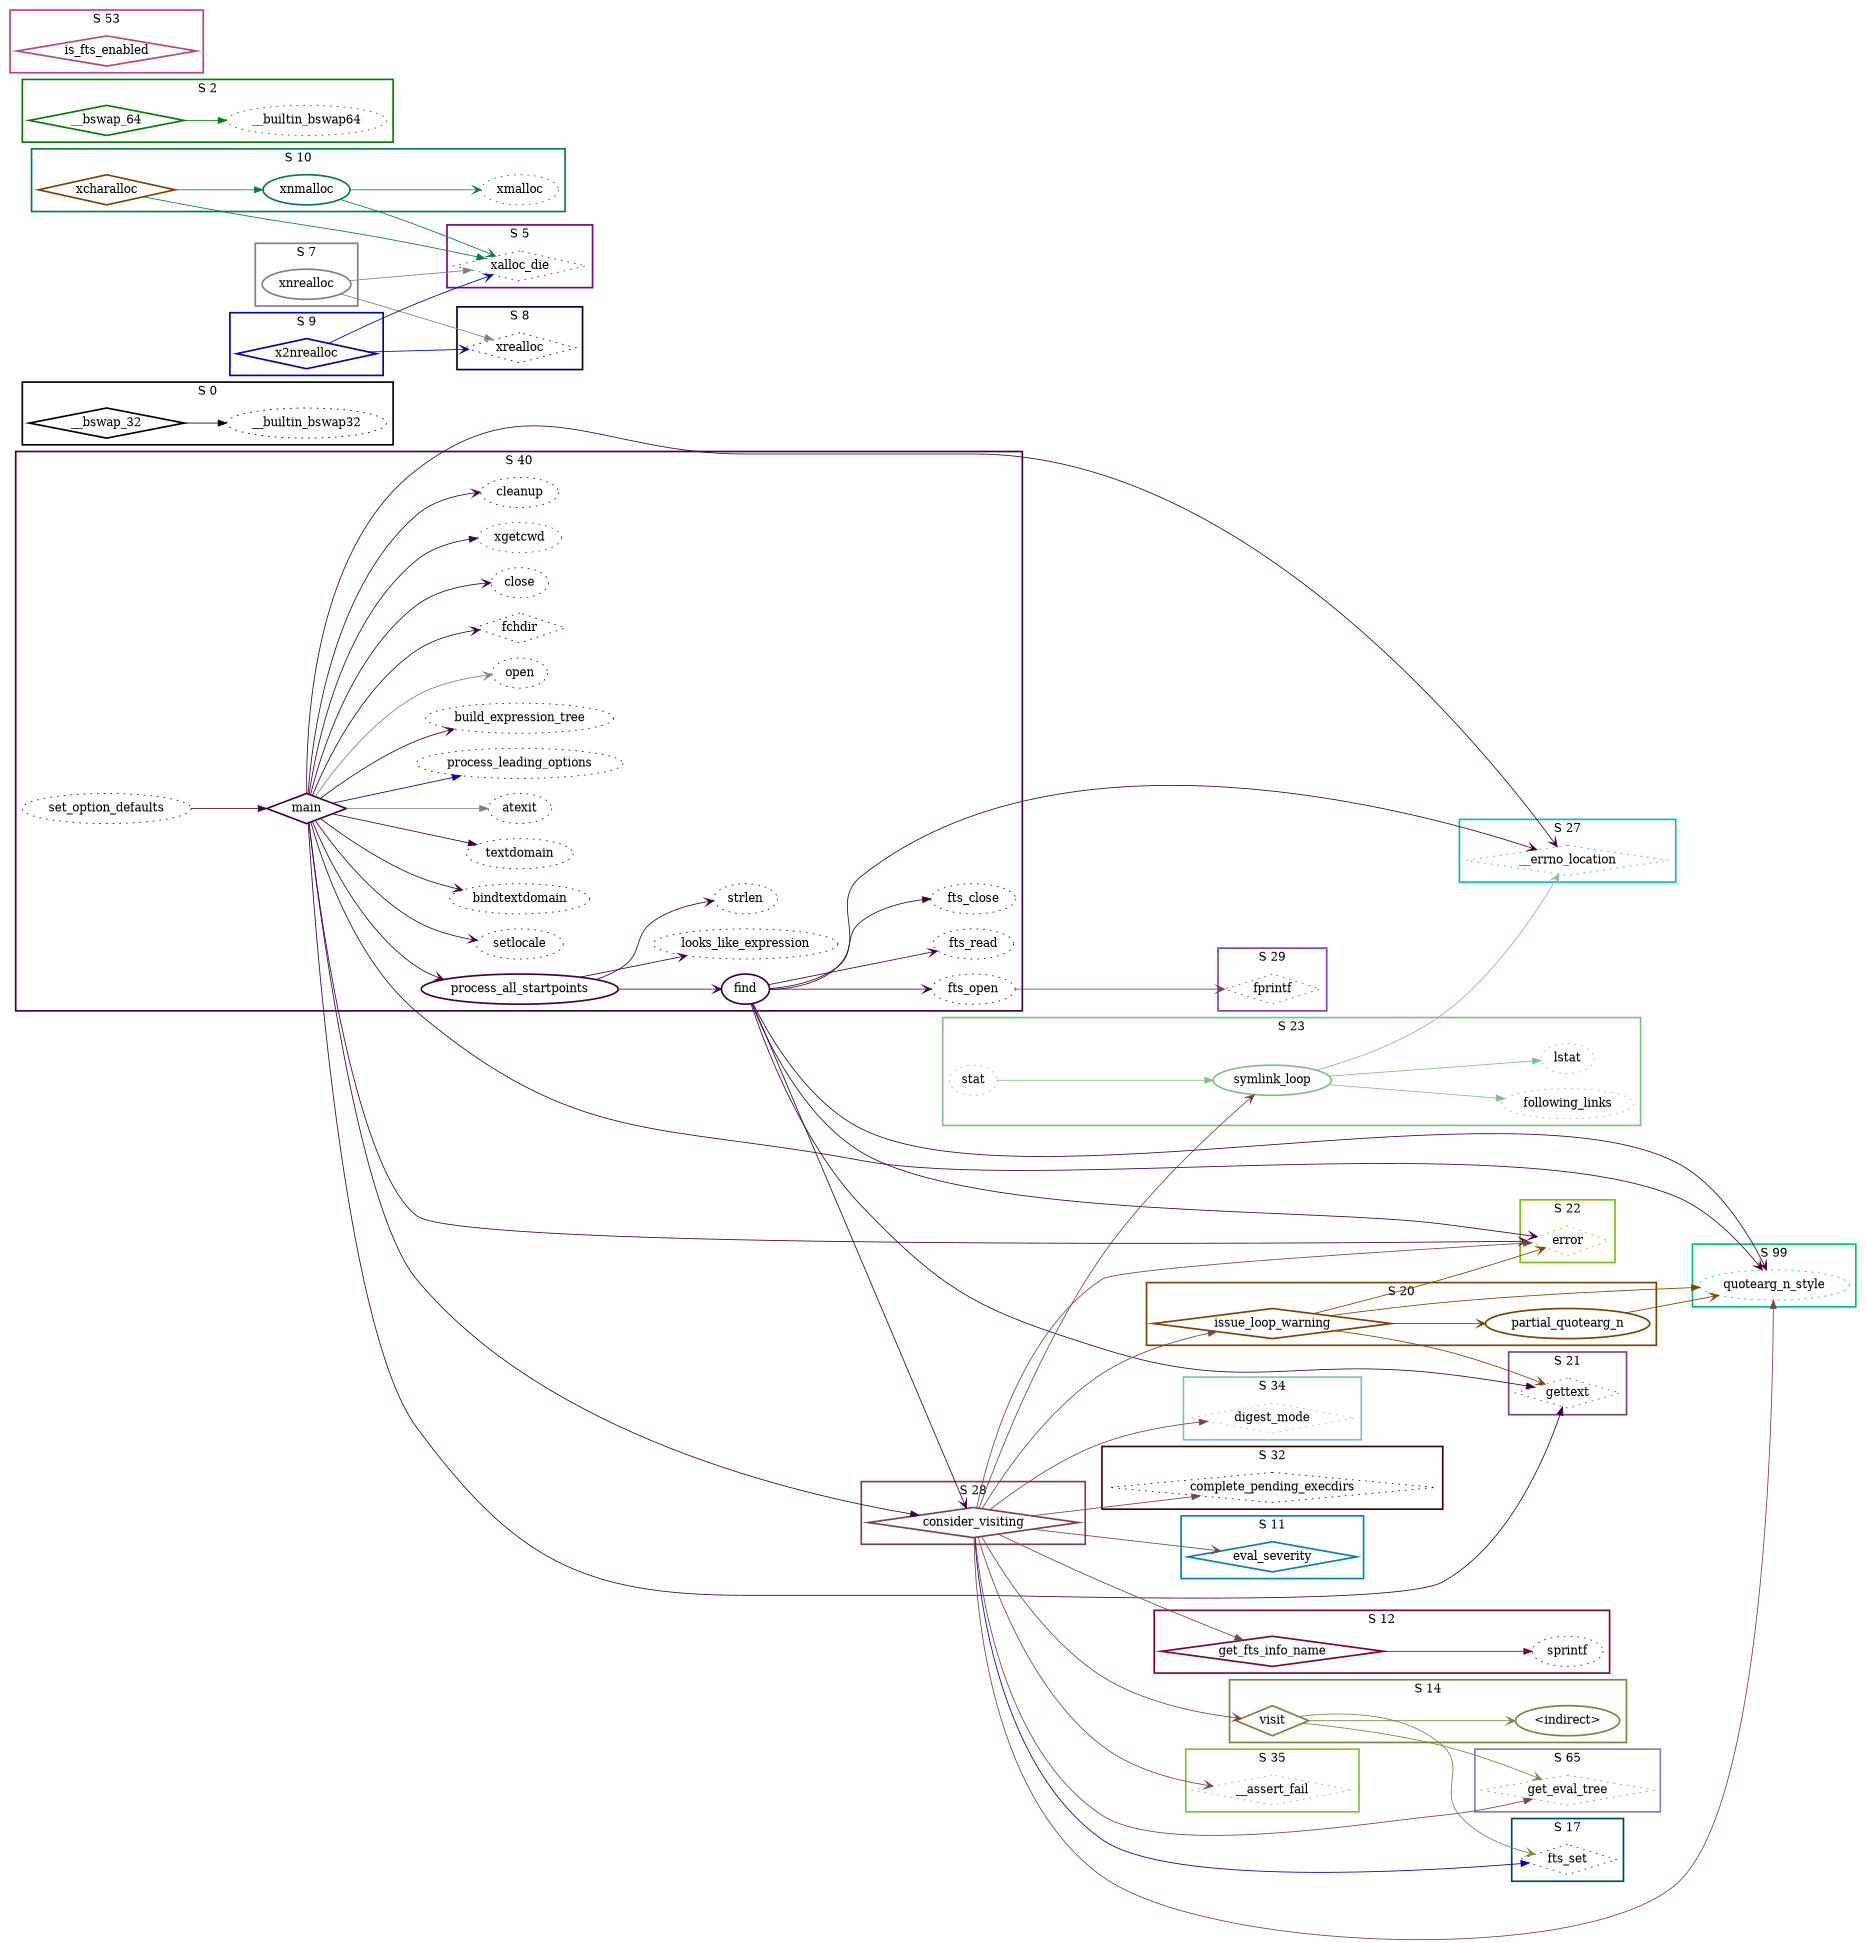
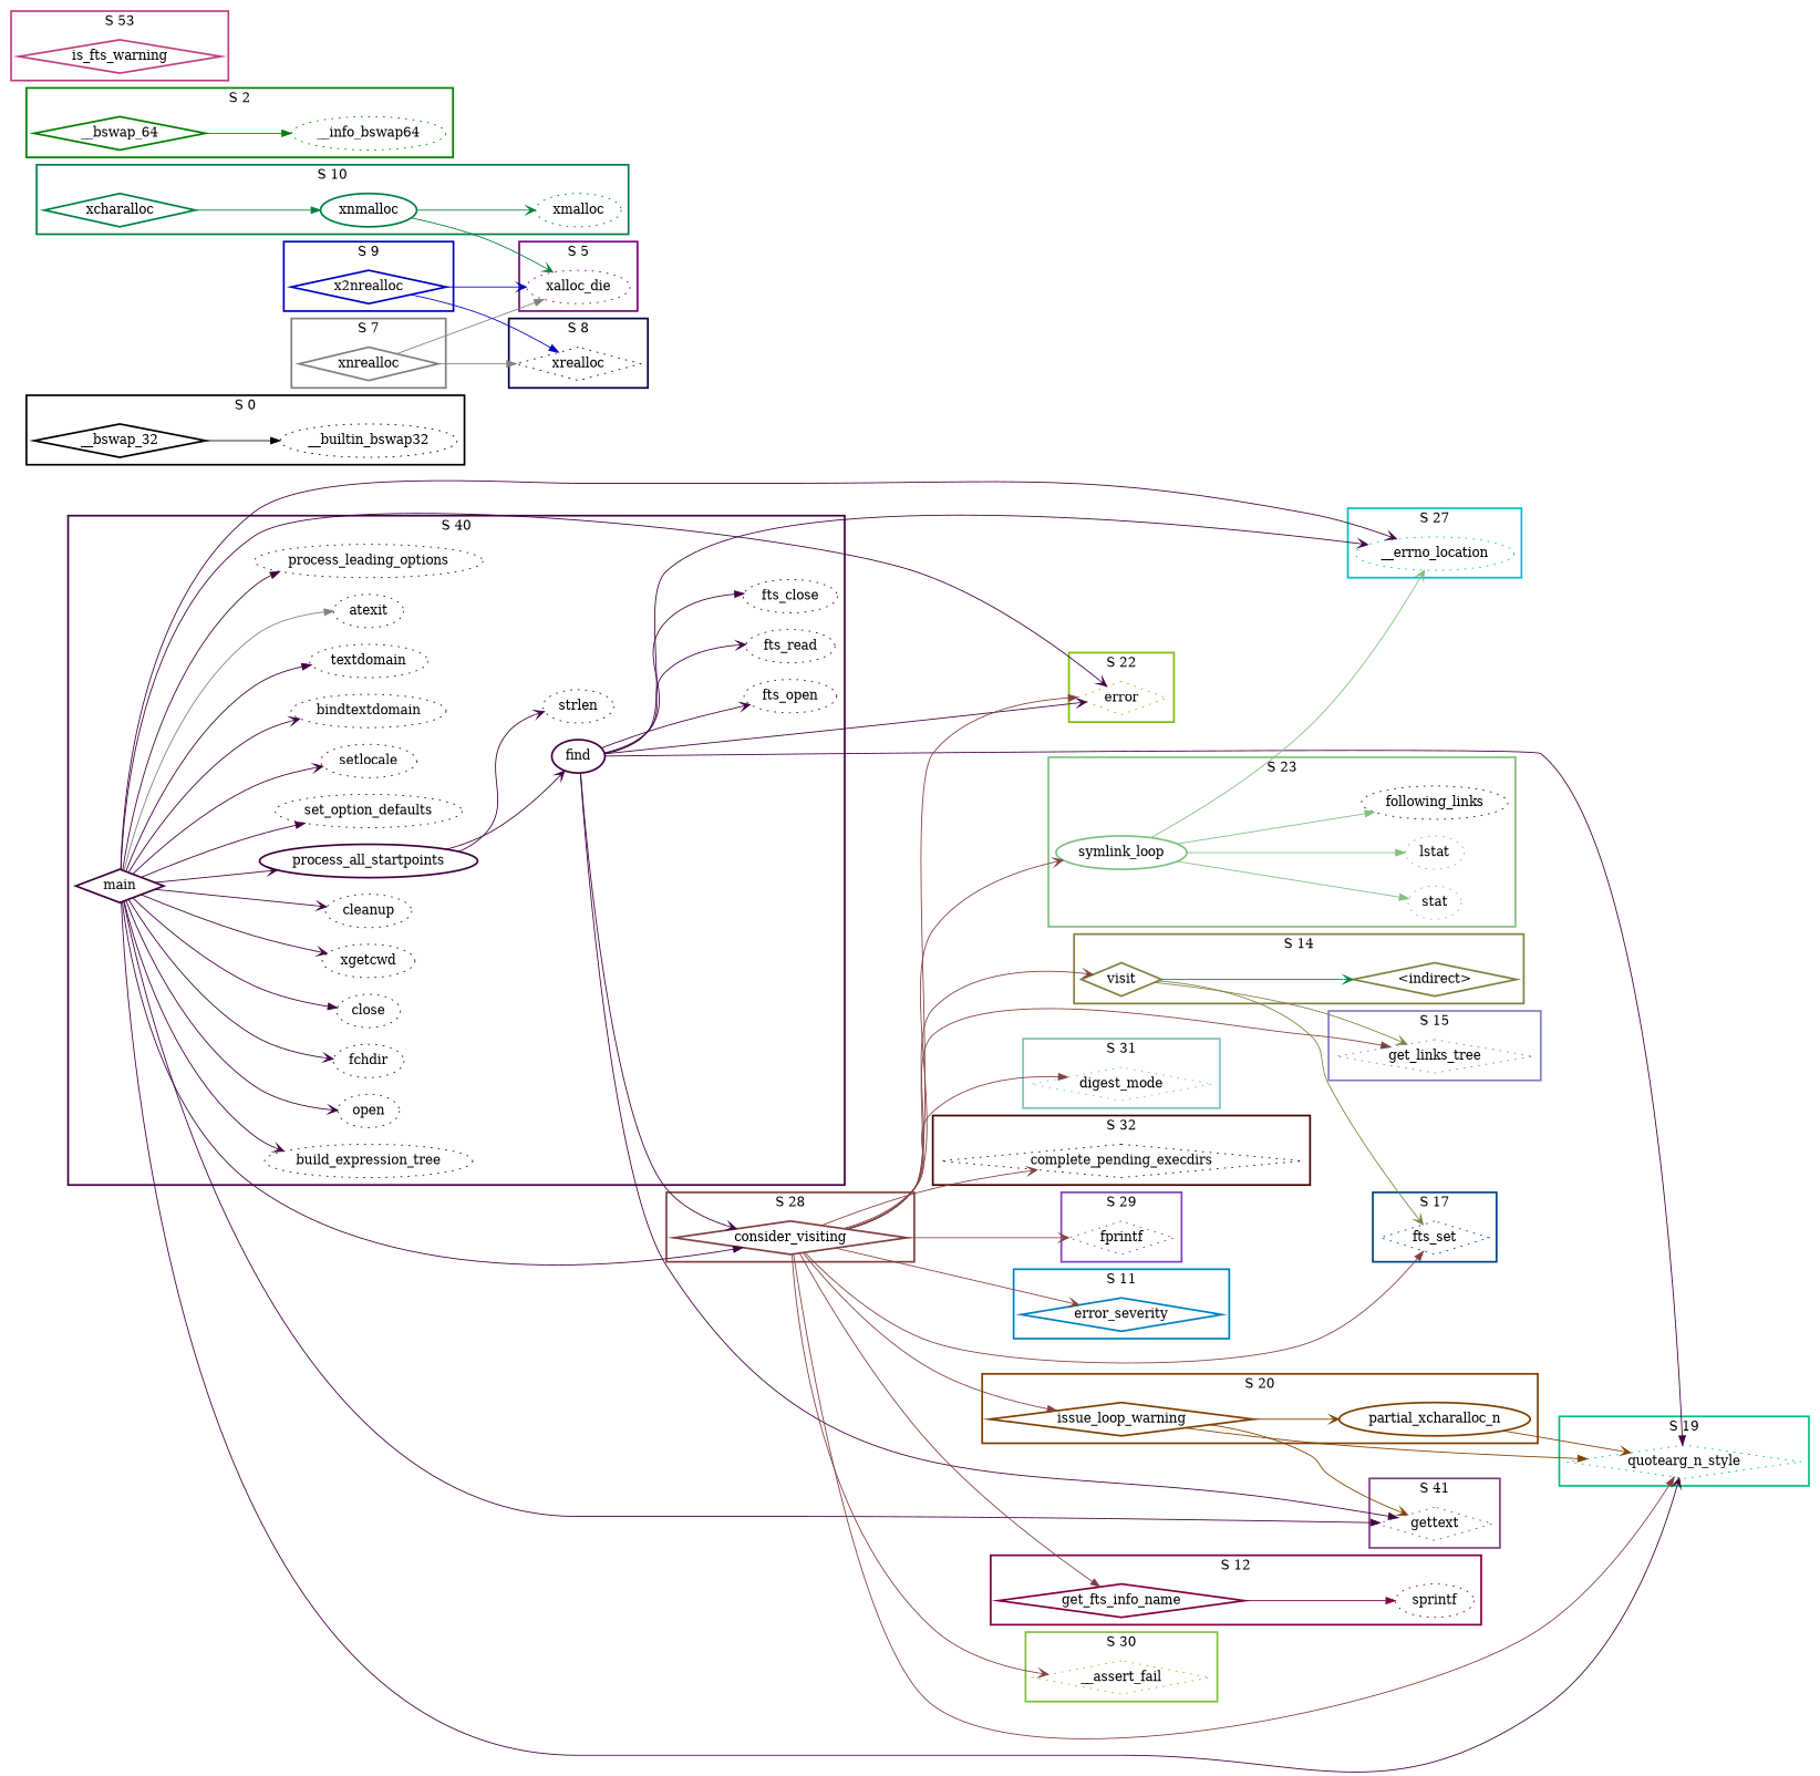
  digraph {
    rankdir=LR
    node [color="#400040" style=dotted]
    edge [arrowhead=vee color="#400040"]
-   n1 [color="#00C0C0" label=__errno_location shape=diamond]
+   n1 [color="#00C0C0" label=__errno_location shape=ellipse]
    n2 [label=find style=bold]
    n3 [label=fts_open]
    n4 [label=fts_read]
    n5 [label=fts_close]
    n6 [label=process_all_startpoints style=bold]
-   n7 [label=looks_like_expression]
    n8 [label=strlen]
    n9 [label=main shape=diamond style=bold]
    n10 [label=set_option_defaults]
    n11 [label=setlocale]
    n12 [label=bindtextdomain]
    n13 [label=textdomain]
    n14 [label=atexit]
    n15 [label=process_leading_options]
    n16 [label=build_expression_tree]
    n17 [label=open]
-   n18 [label=fchdir shape=diamond]
+   n18 [label=fchdir]
    n19 [label=close]
-   n20 [color="#008000" label=xgetcwd]
+   n20 [label=xgetcwd]
    n21 [label=cleanup]
    n22 [color="#804040" label=consider_visiting shape=diamond style=bold]
    n23 [color="#8040C0" label=fprintf shape=diamond]
    n24 [color="#000000" label=__bswap_32 shape=diamond style=bold]
    n25 [color="#000000" label=__builtin_bswap32]
    n26 [color="#008040" label=xnmalloc style=bold]
    n27 [color="#008040" label=xmalloc]
-   n28 [color="#804000" label=xcharalloc shape=diamond style=bold]
+   n28 [color="#008040" label=xcharalloc shape=diamond style=bold]
    n29 [color="#008000" label=__bswap_64 shape=diamond style=bold]
-   n30 [color="#008000" label=__builtin_bswap64]
-   n31 [color="#0080C0" label=eval_severity shape=diamond style=bold]
+   n30 [color="#008000" label=__info_bswap64]
+   n31 [color="#0080C0" label=error_severity shape=diamond style=bold]
    n32 [color="#800040" label=get_fts_info_name shape=diamond style=bold]
    n33 [color="#800040" label=sprintf]
-   n34 [color="#C04080" label=is_fts_enabled shape=diamond style=bold]
-   n35 [color="#804000" label=partial_quotearg_n style=bold]
+   n34 [color="#C04080" label=is_fts_warning shape=diamond style=bold]
+   n35 [color="#804000" label=partial_xcharalloc_n style=bold]
    n36 [color="#804000" label=issue_loop_warning shape=diamond style=bold]
-   n37 [color="#800080" label=xalloc_die shape=diamond]
+   n37 [color="#800080" label=xalloc_die shape=ellipse]
    n38 [color="#808040" label=visit shape=diamond style=bold]
-   n39 [color="#808040" label="<indirect>" style=bold]
+   n39 [color="#808040" label="<indirect>" style=bold shape=diamond]
    n40 [color="#804080" label=gettext shape=diamond]
-   n41 [color="#8080C0" label=get_eval_tree shape=diamond]
+   n41 [color="#8080C0" label=get_links_tree shape=diamond]
    n42 [color="#80C000" label=error shape=diamond]
-   n43 [color="#808080" label=xnrealloc shape=ellipse style=bold]
+   n43 [color="#808080" label=xnrealloc shape=diamond style=bold]
    n44 [color="#80C080" label=symlink_loop shape=ellipse style=bold]
-   n45 [color="#80C080" label=following_links]
+   n45 [label=following_links]
    n46 [color="#80C080" label=stat]
    n47 [color="#80C080" label=lstat]
    n48 [color="#004080" label=fts_set shape=diamond]
    n49 [color="#000040" label=xrealloc shape=diamond]
    n50 [color="#80C040" label=__assert_fail shape=diamond]
    n51 [color="#0000C0" label=x2nrealloc shape=diamond style=bold]
    n52 [color="#80C0C0" label=digest_mode shape=diamond]
-   n53 [color="#00C080" label=quotearg_n_style shape=ellipse]
+   n53 [color="#00C080" label=quotearg_n_style shape=diamond]
    n54 [color="#400000" label=complete_pending_execdirs shape=diamond]
    subgraph cluster_1 {
      color="#00C0C0"
      label="S 27"
      style=bold
      n1
    }
    subgraph cluster_2 {
      color="#400040"
      label="S 40"
      style=bold
      n2
      n3
      n4
      n5
      n6
-     n7
      n8
      n9
      n10
      n11
      n12
      n13
      n14
      n15
      n16
      n17
      n18
      n19
      n20
      n21
    }
    subgraph cluster_3 {
      color="#804040"
      label="S 28"
      style=bold
      n22
    }
    subgraph cluster_4 {
      color="#8040C0"
      label="S 29"
      style=bold
      n23
    }
    subgraph cluster_5 {
      color="#000000"
      label="S 0"
      style=bold
      n24
      n25
    }
    subgraph cluster_6 {
      color="#008040"
      label="S 10"
      style=bold
      n26
      n27
      n28
    }
    subgraph cluster_7 {
      color="#008000"
      label="S 2"
      style=bold
      n29
      n30
    }
    subgraph cluster_8 {
      color="#0080C0"
      label="S 11"
      style=bold
      n31
    }
    subgraph cluster_9 {
      color="#800040"
      label="S 12"
      style=bold
      n32
      n33
    }
    subgraph cluster_10 {
      color="#C04080"
      label="S 53"
      style=bold
      n34
    }
    subgraph cluster_11 {
      color="#804000"
      label="S 20"
      style=bold
      n35
      n36
    }
    subgraph cluster_12 {
      color="#800080"
      label="S 5"
      style=bold
      n37
    }
    subgraph cluster_13 {
      color="#808040"
      label="S 14"
      style=bold
      n38
      n39
    }
    subgraph cluster_14 {
      color="#804080"
-     label="S 21"
+     label="S 41"
      style=bold
      n40
    }
    subgraph cluster_15 {
      color="#8080C0"
-     label="S 65"
+     label="S 15"
      style=bold
      n41
    }
    subgraph cluster_16 {
      color="#80C000"
      label="S 22"
      style=bold
      n42
    }
    subgraph cluster_17 {
      color="#808080"
      label="S 7"
      style=bold
      n43
    }
    subgraph cluster_18 {
      color="#80C080"
      label="S 23"
      style=bold
      n44
      n45
      n46
      n47
    }
    subgraph cluster_19 {
      color="#004080"
      label="S 17"
      style=bold
      n48
    }
    subgraph cluster_20 {
      color="#000040"
      label="S 8"
      style=bold
      n49
    }
    subgraph cluster_21 {
      color="#80C040"
-     label="S 35"
+     label="S 30"
      style=bold
      n50
    }
    subgraph cluster_22 {
      color="#0000C0"
      label="S 9"
      style=bold
      n51
    }
    subgraph cluster_23 {
      color="#80C0C0"
-     label="S 34"
+     label="S 31"
      style=bold
      n52
    }
    subgraph cluster_24 {
      color="#00C080"
-     label="S 99"
+     label="S 19"
      style=bold
      n53
    }
    subgraph cluster_25 {
      color="#400000"
      label="S 32"
      style=bold
      n54
    }
    n2 -> n1
    n2 -> n3
    n2 -> n4
    n2 -> n5 [arrowhead=normal]
    n2 -> n22
    n2 -> n40 [arrowhead=normal]
    n2 -> n42
-   n2 -> n53
+   n2 -> n53 [arrowhead=normal]
    n6 -> n2
-   n6 -> n7
    n6 -> n8
    n9 -> n1
    n9 -> n6
-   n10 -> n9 [arrowhead=normal]
+   n9 -> n10 [arrowhead=normal]
    n9 -> n11
    n9 -> n12
    n9 -> n13 [arrowhead=normal]
    n9 -> n14 [arrowhead=normal color="#808080"]
-   n9 -> n15 [arrowhead=normal color="#0000C0"]
+   n9 -> n15 [arrowhead=normal]
    n9 -> n16
-   n9 -> n17 [color="#808080"]
+   n9 -> n17
    n9 -> n18
-   n9 -> n19
-   n9 -> n20 [arrowhead=normal]
+   n9 -> n19 [arrowhead=normal]
+   n9 -> n20
    n9 -> n21
    n9 -> n22 [arrowhead=normal]
    n9 -> n40 [arrowhead=normal]
    n9 -> n42
    n9 -> n53
-   n3 -> n23 [color="#804040"]
+   n22 -> n23 [color="#804040"]
    n22 -> n31 [color="#804040"]
    n22 -> n32 [arrowhead=normal color="#804040"]
    n22 -> n36 [arrowhead=normal color="#804040"]
    n22 -> n38 [color="#804040"]
    n22 -> n41 [arrowhead=normal color="#804040"]
    n22 -> n42 [arrowhead=normal color="#804040"]
    n22 -> n44 [color="#804040"]
-   n22 -> n48 [arrowhead=normal color="#0000C0"]
+   n22 -> n48 [arrowhead=normal color="#804040"]
    n22 -> n50 [color="#804040"]
    n22 -> n52 [arrowhead=normal color="#804040"]
    n22 -> n53 [arrowhead=normal color="#804040"]
-   n22 -> n54 [arrowhead=normal color="#804040"]
+   n22 -> n54 [color="#804040"]
    n24 -> n25 [arrowhead=normal color="#000000"]
    n26 -> n27 [color="#008040"]
    n26 -> n37 [color="#008040"]
    n28 -> n26 [arrowhead=normal color="#008040"]
-   n28 -> n37 [arrowhead=normal color="#008040"]
    n29 -> n30 [arrowhead=normal color="#008000"]
    n32 -> n33 [arrowhead=normal color="#800040"]
    n35 -> n53 [color="#804000"]
    n36 -> n35 [color="#804000"]
    n36 -> n40 [color="#804000"]
-   n36 -> n42 [color="#804000"]
    n36 -> n53 [arrowhead=normal color="#804000"]
-   n38 -> n39 [color="#808040"]
+   n38 -> n39 [color="#008040"]
    n38 -> n41 [color="#808040"]
    n38 -> n48 [color="#808040"]
    n43 -> n37 [arrowhead=normal color="#808080"]
    n43 -> n49 [arrowhead=normal color="#808080"]
    n44 -> n1 [color="#80C080"]
    n44 -> n45 [arrowhead=normal color="#80C080"]
-   n46 -> n44 [arrowhead=normal color="#80C080"]
+   n44 -> n46 [arrowhead=normal color="#80C080"]
    n44 -> n47 [arrowhead=normal color="#80C080"]
    n51 -> n37 [color="#0000C0"]
-   n51 -> n49 [color="#0000C0"]
+   n51 -> n49 [arrowhead=normal color="#0000C0"]
  }
